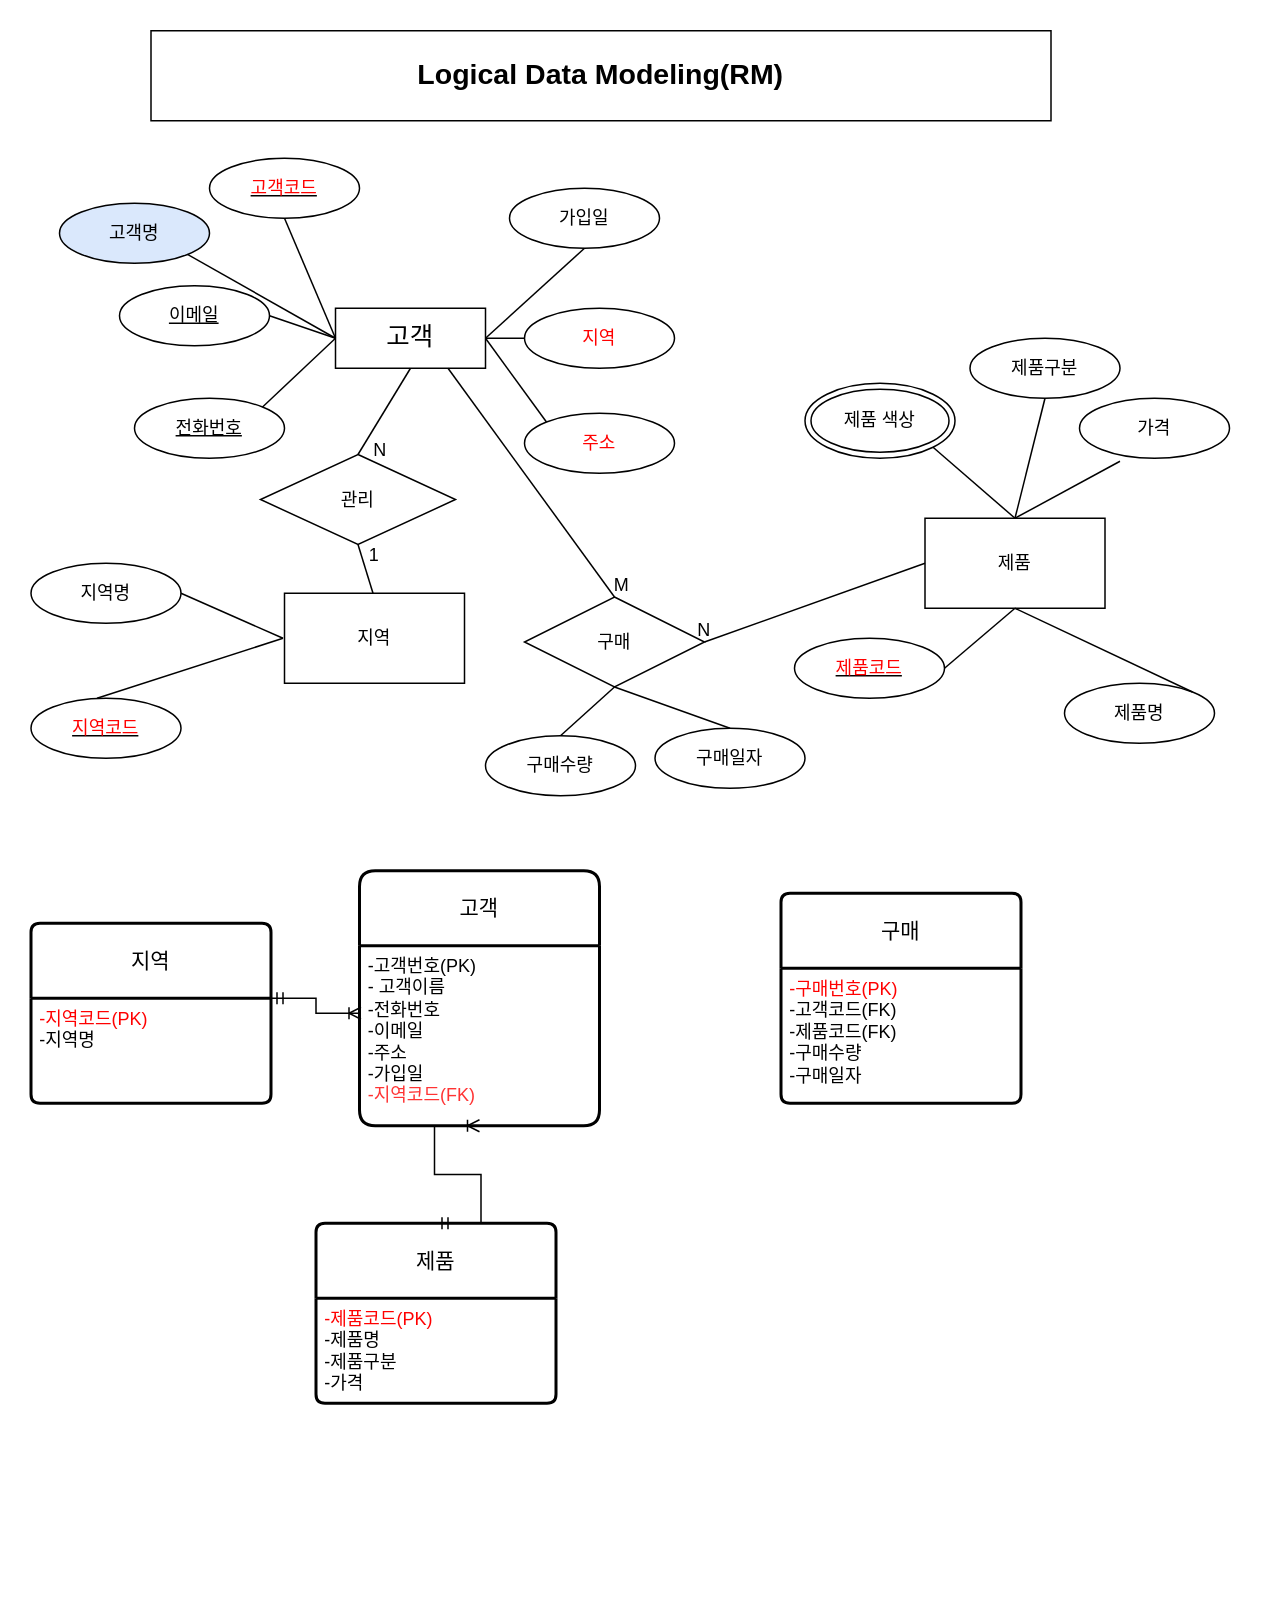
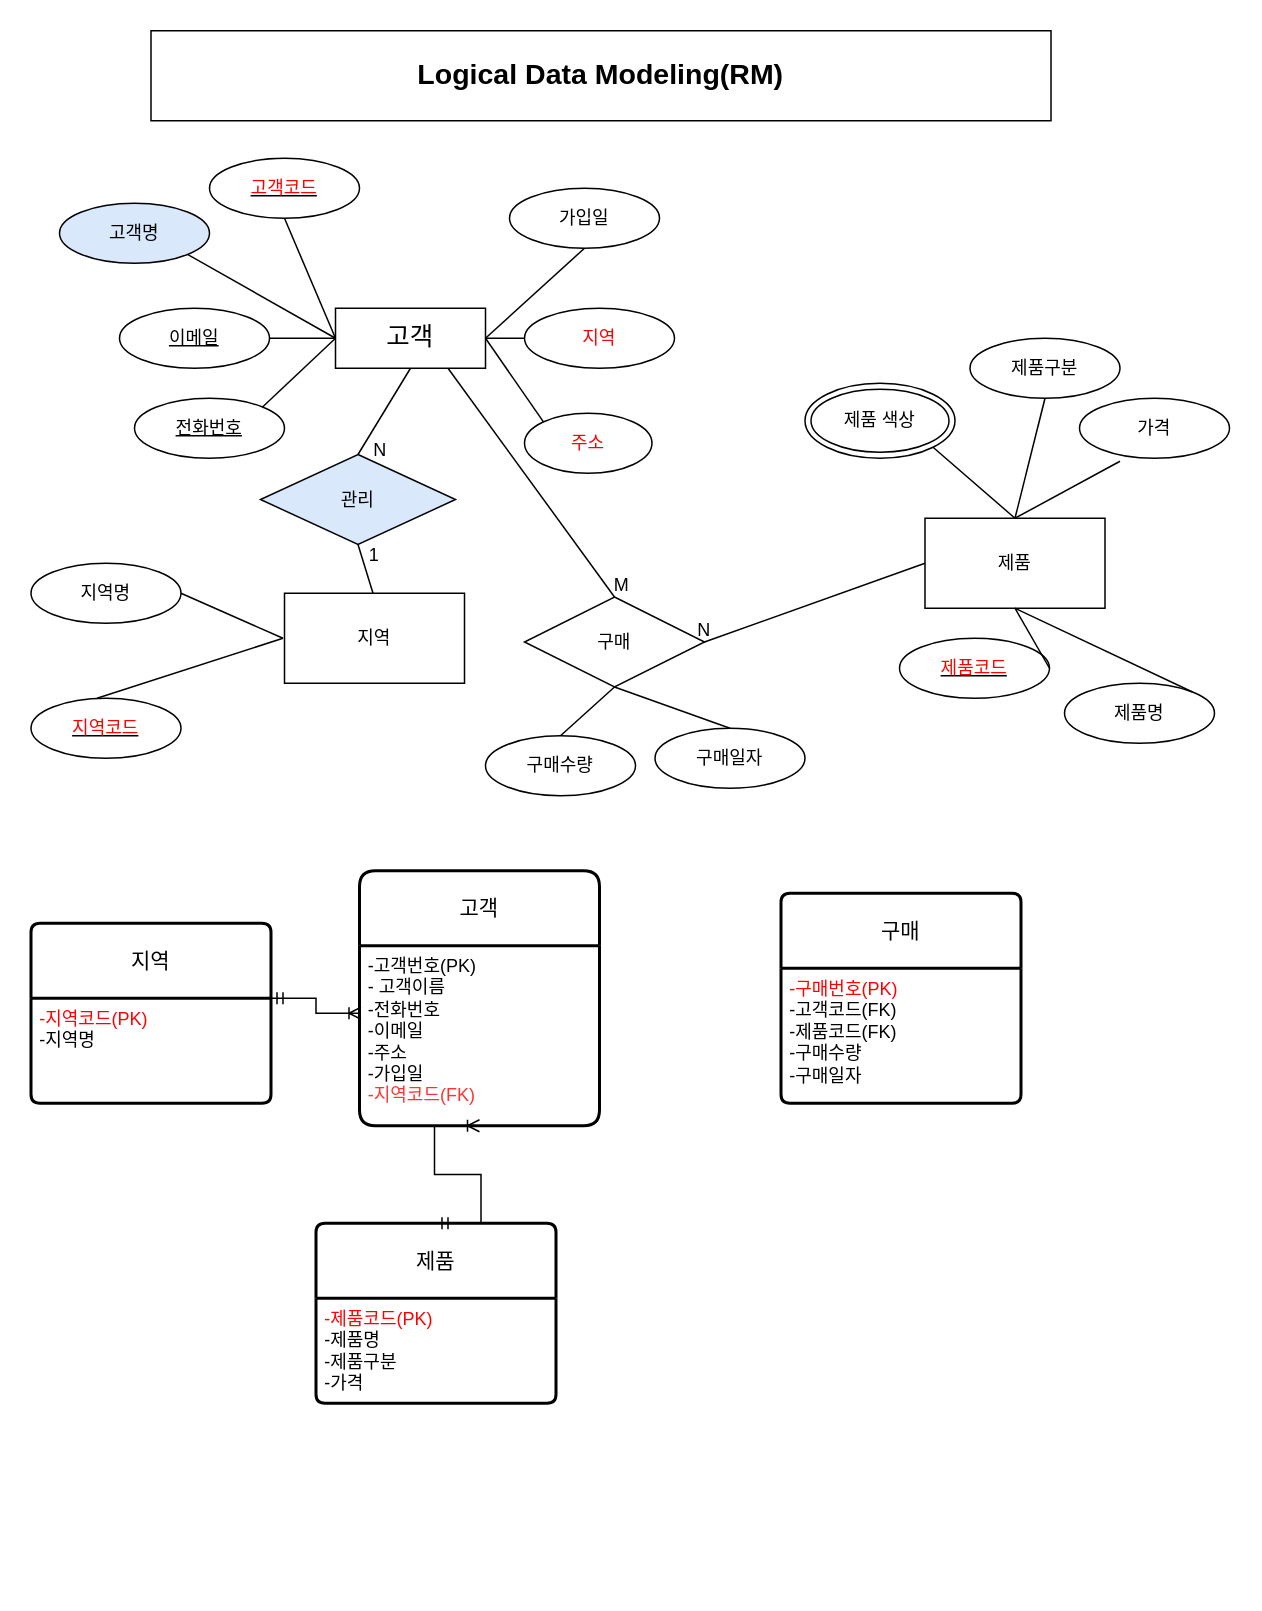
  <mxCell id="0" />
  <mxCell id="1" parent="0" />
  <mxCell id="2" value="&lt;font style=&quot;font-size: 19px;&quot;&gt;&lt;b&gt;Logical Data Modeling(RM)&lt;/b&gt;&lt;/font&gt;" style="rounded=0;whiteSpace=wrap;html=1;" vertex="1" parent="1"><mxGeometry x="100" y="20" width="600" height="60" as="geometry" /></mxCell>
  <mxCell id="3" value="고객" style="swimlane;childLayout=stackLayout;horizontal=1;startSize=50;horizontalStack=0;rounded=1;fontSize=14;fontStyle=0;strokeWidth=2;resizeParent=0;resizeLast=1;shadow=0;dashed=0;align=center;arcSize=7;whiteSpace=wrap;html=1;" vertex="1" parent="1"><mxGeometry x="239" y="580" width="160" height="170" as="geometry" /></mxCell>
  <mxCell id="4" value="-고객번호(PK)&lt;br&gt;- 고객이름&lt;br&gt;-전화번호&lt;br&gt;-이메일&lt;br&gt;-주소&lt;br&gt;-가입일&lt;br&gt;&lt;font color=&quot;#ff3333&quot;&gt;-지역코드(FK)&lt;/font&gt;" style="align=left;strokeColor=none;fillColor=none;spacingLeft=4;fontSize=12;verticalAlign=top;resizable=0;rotatable=0;part=1;html=1;" vertex="1" parent="3"><mxGeometry y="50" width="160" height="120" as="geometry" /></mxCell>
  <mxCell id="5" value="지역" style="swimlane;childLayout=stackLayout;horizontal=1;startSize=50;horizontalStack=0;rounded=1;fontSize=14;fontStyle=0;strokeWidth=2;resizeParent=0;resizeLast=1;shadow=0;dashed=0;align=center;arcSize=4;whiteSpace=wrap;html=1;" vertex="1" parent="1"><mxGeometry x="20" y="615" width="160" height="120" as="geometry" /></mxCell>
  <mxCell id="6" value="&lt;font color=&quot;#ff0000&quot;&gt;-지역코드(PK)&lt;br&gt;&lt;/font&gt;-지역명" style="align=left;strokeColor=none;fillColor=none;spacingLeft=4;fontSize=12;verticalAlign=top;resizable=0;rotatable=0;part=1;html=1;" vertex="1" parent="5"><mxGeometry y="50" width="160" height="70" as="geometry" /></mxCell>
  <mxCell id="7" value="제품" style="swimlane;childLayout=stackLayout;horizontal=1;startSize=50;horizontalStack=0;rounded=1;fontSize=14;fontStyle=0;strokeWidth=2;resizeParent=0;resizeLast=1;shadow=0;dashed=0;align=center;arcSize=4;whiteSpace=wrap;html=1;" vertex="1" parent="1"><mxGeometry x="210" y="815" width="160" height="120" as="geometry" /></mxCell>
  <mxCell id="8" value="&lt;font color=&quot;#ff0000&quot;&gt;-제품코드(PK)&lt;/font&gt;&lt;br&gt;-제품명&lt;br&gt;-제품구분&lt;br&gt;-가격" style="align=left;strokeColor=none;fillColor=none;spacingLeft=4;fontSize=12;verticalAlign=top;resizable=0;rotatable=0;part=1;html=1;" vertex="1" parent="7"><mxGeometry y="50" width="160" height="70" as="geometry" /></mxCell>
  <mxCell id="9" value="고객" style="whiteSpace=wrap;html=1;align=center;fontSize=17;" vertex="1" parent="1"><mxGeometry x="223" y="205" width="100" height="40" as="geometry" /></mxCell>
  <mxCell id="10" value="고객명" style="ellipse;whiteSpace=wrap;html=1;align=center;fillColor=#dae8fc;" vertex="1" parent="1"><mxGeometry x="39" y="135" width="100" height="40" as="geometry" /></mxCell>
  <mxCell id="11" value="" style="endArrow=none;html=1;rounded=0;entryX=0;entryY=0.5;entryDx=0;entryDy=0;exitX=1;exitY=1;exitDx=0;exitDy=0;" edge="1" parent="1" source="10" target="9"><mxGeometry relative="1" as="geometry"><mxPoint x="223" y="165" as="sourcePoint" /><mxPoint x="349" y="165" as="targetPoint" /></mxGeometry></mxCell>
  <mxCell id="12" value="&lt;u&gt;전화번호&lt;/u&gt;" style="ellipse;whiteSpace=wrap;html=1;align=center;" vertex="1" parent="1"><mxGeometry x="89" y="265" width="100" height="40" as="geometry" /></mxCell>
  <mxCell id="13" value="가입일" style="ellipse;whiteSpace=wrap;html=1;align=center;" vertex="1" parent="1"><mxGeometry x="339" y="125" width="100" height="40" as="geometry" /></mxCell>
- <mxCell id="14" value="&lt;font color=&quot;#ff0000&quot;&gt;주소&lt;/font&gt;" style="ellipse;whiteSpace=wrap;html=1;align=center;" vertex="1" parent="1"><mxGeometry x="349" y="275" width="100" height="40" as="geometry" /></mxCell>
- <mxCell id="15" value="&lt;u&gt;이메일&lt;/u&gt;" style="ellipse;whiteSpace=wrap;html=1;align=center;" vertex="1" parent="1"><mxGeometry x="79" y="190" width="100" height="40" as="geometry" /></mxCell>
+ <mxCell id="14" value="&lt;font color=&quot;#ff0000&quot;&gt;주소&lt;/font&gt;" style="ellipse;whiteSpace=wrap;html=1;align=center;" vertex="1" parent="1"><mxGeometry x="349" y="275" width="85" height="40" as="geometry" /></mxCell>
+ <mxCell id="15" value="&lt;u&gt;이메일&lt;/u&gt;" style="ellipse;whiteSpace=wrap;html=1;align=center;" vertex="1" parent="1"><mxGeometry x="79" y="205" width="100" height="40" as="geometry" /></mxCell>
  <mxCell id="16" value="&lt;font color=&quot;#ff0000&quot;&gt;지역&lt;/font&gt;" style="ellipse;whiteSpace=wrap;html=1;align=center;" vertex="1" parent="1"><mxGeometry x="349" y="205" width="100" height="40" as="geometry" /></mxCell>
  <mxCell id="17" value="" style="endArrow=none;html=1;rounded=0;entryX=0.5;entryY=1;entryDx=0;entryDy=0;exitX=1;exitY=0.5;exitDx=0;exitDy=0;" edge="1" parent="1" source="9" target="13"><mxGeometry relative="1" as="geometry"><mxPoint x="339" y="185" as="sourcePoint" /><mxPoint x="339" y="145" as="targetPoint" /></mxGeometry></mxCell>
  <mxCell id="18" value="" style="endArrow=none;html=1;rounded=0;entryX=0;entryY=0.5;entryDx=0;entryDy=0;exitX=1;exitY=0.5;exitDx=0;exitDy=0;" edge="1" parent="1" source="9" target="16"><mxGeometry relative="1" as="geometry"><mxPoint x="349" y="325" as="sourcePoint" /><mxPoint x="509" y="325" as="targetPoint" /></mxGeometry></mxCell>
  <mxCell id="19" value="" style="endArrow=none;html=1;rounded=0;entryX=0;entryY=0;entryDx=0;entryDy=0;exitX=1;exitY=0.5;exitDx=0;exitDy=0;" edge="1" parent="1" source="9" target="14"><mxGeometry relative="1" as="geometry"><mxPoint x="359" y="335" as="sourcePoint" /><mxPoint x="519" y="335" as="targetPoint" /></mxGeometry></mxCell>
  <mxCell id="20" value="" style="endArrow=none;html=1;rounded=0;entryX=1;entryY=0.5;entryDx=0;entryDy=0;exitX=0;exitY=0.5;exitDx=0;exitDy=0;" edge="1" parent="1" source="9" target="15"><mxGeometry relative="1" as="geometry"><mxPoint x="369" y="345" as="sourcePoint" /><mxPoint x="529" y="345" as="targetPoint" /></mxGeometry></mxCell>
  <mxCell id="21" value="" style="endArrow=none;html=1;rounded=0;entryX=1;entryY=0;entryDx=0;entryDy=0;exitX=0;exitY=0.5;exitDx=0;exitDy=0;" edge="1" parent="1" source="9" target="12"><mxGeometry relative="1" as="geometry"><mxPoint x="379" y="355" as="sourcePoint" /><mxPoint x="539" y="355" as="targetPoint" /></mxGeometry></mxCell>
  <mxCell id="22" value="&lt;u&gt;&lt;font color=&quot;#ff0000&quot;&gt;고객코드&lt;/font&gt;&lt;/u&gt;" style="ellipse;whiteSpace=wrap;html=1;align=center;" vertex="1" parent="1"><mxGeometry x="139" y="105" width="100" height="40" as="geometry" /></mxCell>
  <mxCell id="23" value="" style="endArrow=none;html=1;rounded=0;entryX=0;entryY=0.5;entryDx=0;entryDy=0;exitX=0.5;exitY=1;exitDx=0;exitDy=0;" edge="1" parent="1" source="22" target="9"><mxGeometry relative="1" as="geometry"><mxPoint x="283" y="255" as="sourcePoint" /><mxPoint x="279" y="285" as="targetPoint" /></mxGeometry></mxCell>
  <mxCell id="24" value="지역" style="rounded=0;whiteSpace=wrap;html=1;" vertex="1" parent="1"><mxGeometry x="189" y="395" width="120" height="60" as="geometry" /></mxCell>
  <mxCell id="25" value="&lt;u&gt;&lt;font color=&quot;#ff0000&quot;&gt;지역코드&lt;/font&gt;&lt;/u&gt;" style="ellipse;whiteSpace=wrap;html=1;align=center;" vertex="1" parent="1"><mxGeometry x="20" y="465" width="100" height="40" as="geometry" /></mxCell>
  <mxCell id="26" value="지역명" style="ellipse;whiteSpace=wrap;html=1;align=center;" vertex="1" parent="1"><mxGeometry x="20" y="375" width="100" height="40" as="geometry" /></mxCell>
  <mxCell id="27" value="" style="endArrow=none;html=1;rounded=0;entryX=0.5;entryY=0;entryDx=0;entryDy=0;exitX=0;exitY=0.5;exitDx=0;exitDy=0;" edge="1" parent="1"><mxGeometry relative="1" as="geometry"><mxPoint x="188" y="425" as="sourcePoint" /><mxPoint x="64" y="465" as="targetPoint" /></mxGeometry></mxCell>
  <mxCell id="28" value="" style="endArrow=none;html=1;rounded=0;entryX=1;entryY=0.5;entryDx=0;entryDy=0;exitX=0;exitY=0.5;exitDx=0;exitDy=0;" edge="1" parent="1" target="26"><mxGeometry relative="1" as="geometry"><mxPoint x="188" y="425" as="sourcePoint" /><mxPoint x="109.355" y="409.142" as="targetPoint" /></mxGeometry></mxCell>
  <mxCell id="29" value="제품" style="rounded=0;whiteSpace=wrap;html=1;" vertex="1" parent="1"><mxGeometry x="616" y="345" width="120" height="60" as="geometry" /></mxCell>
  <mxCell id="30" value="제품명" style="ellipse;whiteSpace=wrap;html=1;align=center;" vertex="1" parent="1"><mxGeometry x="709" y="455" width="100" height="40" as="geometry" /></mxCell>
- <mxCell id="31" value="&lt;u&gt;&lt;font color=&quot;#ff0000&quot;&gt;제품코드&lt;/font&gt;&lt;/u&gt;" style="ellipse;whiteSpace=wrap;html=1;align=center;" vertex="1" parent="1"><mxGeometry x="529" y="425" width="100" height="40" as="geometry" /></mxCell>
+ <mxCell id="31" value="&lt;u&gt;&lt;font color=&quot;#ff0000&quot;&gt;제품코드&lt;/font&gt;&lt;/u&gt;" style="ellipse;whiteSpace=wrap;html=1;align=center;" vertex="1" parent="1"><mxGeometry x="599" y="425" width="100" height="40" as="geometry" /></mxCell>
  <mxCell id="32" value="제품구분" style="ellipse;whiteSpace=wrap;html=1;align=center;" vertex="1" parent="1"><mxGeometry x="646" y="225" width="100" height="40" as="geometry" /></mxCell>
  <mxCell id="33" value="제품 색상" style="ellipse;shape=doubleEllipse;whiteSpace=wrap;html=1;" vertex="1" parent="1"><mxGeometry x="536" y="255" width="100" height="50" as="geometry" /></mxCell>
  <mxCell id="34" value="" style="endArrow=none;html=1;rounded=0;entryX=1;entryY=1;entryDx=0;entryDy=0;exitX=0.5;exitY=0;exitDx=0;exitDy=0;" edge="1" parent="1" source="29" target="33"><mxGeometry relative="1" as="geometry"><mxPoint x="280" y="225" as="sourcePoint" /><mxPoint x="231" y="271" as="targetPoint" /></mxGeometry></mxCell>
  <mxCell id="35" value="" style="endArrow=none;html=1;rounded=0;entryX=1;entryY=0;entryDx=0;entryDy=0;exitX=0.5;exitY=1;exitDx=0;exitDy=0;" edge="1" parent="1" source="29" target="30"><mxGeometry relative="1" as="geometry"><mxPoint x="669" y="445" as="sourcePoint" /><mxPoint x="294" y="351" as="targetPoint" /></mxGeometry></mxCell>
  <mxCell id="36" value="" style="endArrow=none;html=1;rounded=0;exitX=0.27;exitY=1.05;exitDx=0;exitDy=0;entryX=0.5;entryY=0;entryDx=0;entryDy=0;exitPerimeter=0;" edge="1" parent="1" target="29"><mxGeometry relative="1" as="geometry"><mxPoint x="746" y="307" as="sourcePoint" /><mxPoint x="676" y="345" as="targetPoint" /></mxGeometry></mxCell>
  <mxCell id="37" value="" style="endArrow=none;html=1;rounded=0;exitX=0.5;exitY=1;exitDx=0;exitDy=0;" edge="1" parent="1"><mxGeometry relative="1" as="geometry"><mxPoint x="696" y="265" as="sourcePoint" /><mxPoint x="676" y="345" as="targetPoint" /></mxGeometry></mxCell>
  <mxCell id="38" value="" style="endArrow=none;html=1;rounded=0;entryX=1;entryY=0.5;entryDx=0;entryDy=0;exitX=0.5;exitY=1;exitDx=0;exitDy=0;" edge="1" parent="1" source="29" target="31"><mxGeometry relative="1" as="geometry"><mxPoint x="669" y="445" as="sourcePoint" /><mxPoint x="324" y="381" as="targetPoint" /></mxGeometry></mxCell>
- <mxCell id="39" value="관리" style="rhombus;whiteSpace=wrap;html=1;" vertex="1" parent="1"><mxGeometry x="173" y="302.5" width="130" height="60" as="geometry" /></mxCell>
+ <mxCell id="39" value="관리" style="rhombus;whiteSpace=wrap;html=1;fillColor=#dae8fc;" vertex="1" parent="1"><mxGeometry x="173" y="302.5" width="130" height="60" as="geometry" /></mxCell>
  <mxCell id="40" value="" style="endArrow=none;html=1;rounded=0;entryX=0.5;entryY=0;entryDx=0;entryDy=0;exitX=0.5;exitY=1;exitDx=0;exitDy=0;" edge="1" parent="1" source="39"><mxGeometry relative="1" as="geometry"><mxPoint x="238" y="310" as="sourcePoint" /><mxPoint x="248" y="395" as="targetPoint" /></mxGeometry></mxCell>
  <mxCell id="41" value="" style="endArrow=none;html=1;rounded=0;entryX=0.5;entryY=0;entryDx=0;entryDy=0;exitX=0.5;exitY=1;exitDx=0;exitDy=0;" edge="1" parent="1" source="9" target="39"><mxGeometry relative="1" as="geometry"><mxPoint x="263" y="355" as="sourcePoint" /><mxPoint x="283" y="335" as="targetPoint" /></mxGeometry></mxCell>
  <mxCell id="42" value="구매" style="shape=rhombus;perimeter=rhombusPerimeter;whiteSpace=wrap;html=1;align=center;" vertex="1" parent="1"><mxGeometry x="349" y="397.5" width="120" height="60" as="geometry" /></mxCell>
  <mxCell id="43" value="" style="endArrow=none;html=1;rounded=0;entryX=0.5;entryY=0;entryDx=0;entryDy=0;exitX=0.75;exitY=1;exitDx=0;exitDy=0;" edge="1" parent="1" source="9" target="42"><mxGeometry relative="1" as="geometry"><mxPoint x="273" y="365" as="sourcePoint" /><mxPoint x="283" y="430" as="targetPoint" /></mxGeometry></mxCell>
  <mxCell id="44" value="" style="endArrow=none;html=1;rounded=0;entryX=0;entryY=0.5;entryDx=0;entryDy=0;exitX=1;exitY=0.5;exitDx=0;exitDy=0;" edge="1" parent="1" source="42" target="29"><mxGeometry relative="1" as="geometry"><mxPoint x="283" y="375" as="sourcePoint" /><mxPoint x="293" y="440" as="targetPoint" /></mxGeometry></mxCell>
  <mxCell id="45" value="구매수량" style="ellipse;whiteSpace=wrap;html=1;align=center;" vertex="1" parent="1"><mxGeometry x="323" y="490" width="100" height="40" as="geometry" /></mxCell>
  <mxCell id="46" value="구매일자" style="ellipse;whiteSpace=wrap;html=1;align=center;" vertex="1" parent="1"><mxGeometry x="436" y="485" width="100" height="40" as="geometry" /></mxCell>
  <mxCell id="47" value="" style="endArrow=none;html=1;rounded=0;entryX=0.5;entryY=0;entryDx=0;entryDy=0;exitX=0.5;exitY=1;exitDx=0;exitDy=0;" edge="1" parent="1" source="42" target="46"><mxGeometry relative="1" as="geometry"><mxPoint x="273" y="365" as="sourcePoint" /><mxPoint x="243" y="408" as="targetPoint" /></mxGeometry></mxCell>
  <mxCell id="48" value="" style="endArrow=none;html=1;rounded=0;entryX=0.5;entryY=0;entryDx=0;entryDy=0;exitX=0.5;exitY=1;exitDx=0;exitDy=0;" edge="1" parent="1" source="42" target="45"><mxGeometry relative="1" as="geometry"><mxPoint x="283" y="375" as="sourcePoint" /><mxPoint x="253" y="418" as="targetPoint" /></mxGeometry></mxCell>
  <mxCell id="49" value="N" style="text;html=1;strokeColor=none;fillColor=none;align=center;verticalAlign=middle;whiteSpace=wrap;rounded=0;" vertex="1" parent="1"><mxGeometry x="223" y="285" width="60" height="30" as="geometry" /></mxCell>
  <mxCell id="50" value="M" style="text;html=1;strokeColor=none;fillColor=none;align=center;verticalAlign=middle;whiteSpace=wrap;rounded=0;" vertex="1" parent="1"><mxGeometry x="384" y="375" width="60" height="30" as="geometry" /></mxCell>
  <mxCell id="51" value="N" style="text;html=1;strokeColor=none;fillColor=none;align=center;verticalAlign=middle;whiteSpace=wrap;rounded=0;" vertex="1" parent="1"><mxGeometry x="439" y="405" width="60" height="30" as="geometry" /></mxCell>
  <mxCell id="52" value="1" style="text;html=1;strokeColor=none;fillColor=none;align=center;verticalAlign=middle;whiteSpace=wrap;rounded=0;" vertex="1" parent="1"><mxGeometry x="219" y="355" width="60" height="30" as="geometry" /></mxCell>
  <mxCell id="53" value="가격" style="ellipse;whiteSpace=wrap;html=1;align=center;" vertex="1" parent="1"><mxGeometry x="719" y="265" width="100" height="40" as="geometry" /></mxCell>
  <mxCell id="54" value="구매" style="swimlane;childLayout=stackLayout;horizontal=1;startSize=50;horizontalStack=0;rounded=1;fontSize=14;fontStyle=0;strokeWidth=2;resizeParent=0;resizeLast=1;shadow=0;dashed=0;align=center;arcSize=4;whiteSpace=wrap;html=1;" vertex="1" parent="1"><mxGeometry x="520" y="595" width="160" height="140" as="geometry" /></mxCell>
  <mxCell id="55" value="&lt;font color=&quot;#ff0000&quot;&gt;-구매번호(PK)&lt;/font&gt;&lt;br&gt;-고객코드(FK)&lt;br&gt;-제품코드(FK)&lt;br&gt;-구매수량&lt;br&gt;-구매일자" style="align=left;strokeColor=none;fillColor=none;spacingLeft=4;fontSize=12;verticalAlign=top;resizable=0;rotatable=0;part=1;html=1;" vertex="1" parent="54"><mxGeometry y="50" width="160" height="90" as="geometry" /></mxCell>
  <mxCell id="56" value="" style="edgeStyle=entityRelationEdgeStyle;fontSize=12;html=1;endArrow=ERoneToMany;startArrow=ERmandOne;rounded=0;exitX=1;exitY=0;exitDx=0;exitDy=0;" edge="1" parent="1" source="6"><mxGeometry width="100" height="100" relative="1" as="geometry"><mxPoint x="309" y="605" as="sourcePoint" /><mxPoint x="240" y="675" as="targetPoint" /></mxGeometry></mxCell>
  <mxCell id="57" value="" style="edgeStyle=entityRelationEdgeStyle;fontSize=12;html=1;endArrow=ERoneToMany;startArrow=ERmandOne;rounded=0;exitX=0.5;exitY=0;exitDx=0;exitDy=0;entryX=0.5;entryY=1;entryDx=0;entryDy=0;" edge="1" parent="1" source="7" target="4"><mxGeometry width="100" height="100" relative="1" as="geometry"><mxPoint x="399" y="847" as="sourcePoint" /><mxPoint x="520" y="825" as="targetPoint" /><Array as="points"><mxPoint x="583" y="1052" /><mxPoint x="453" y="1002" /></Array></mxGeometry></mxCell>
